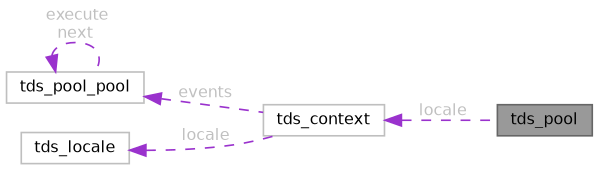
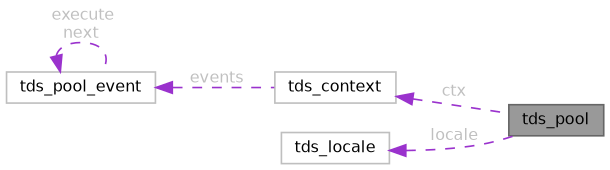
  digraph {
    rankdir=LR
    node [color=grey75 fillcolor=white fontname=Helvetica fontsize=10 shape=box style=filled]
    edge [color=darkorchid3 dir=back fontcolor=grey fontname=Helvetica fontsize=10 labelfontname=Helvetica labelfontsize=10 style=dashed]
    n1 [color=gray40 fillcolor=grey60 fontcolor=black height=0.2 label=tds_pool width=0.4]
-   n2 [height=0.2 label=tds_pool_pool width=0.4]
+   n2 [height=0.2 label=tds_pool_event width=0.4]
    n3 [height=0.2 label=tds_context width=0.4]
    n4 [height=0.2 label=tds_locale width=0.4]
    n2 -> n2 [label=" execute\nnext"]
    n2 -> n3 [label=" events"]
-   n3 -> n1 [label=" locale"]
-   n4 -> n3 [label=" locale"]
+   n3 -> n1 [label=" ctx"]
+   n4 -> n1 [label=" locale"]
  }
